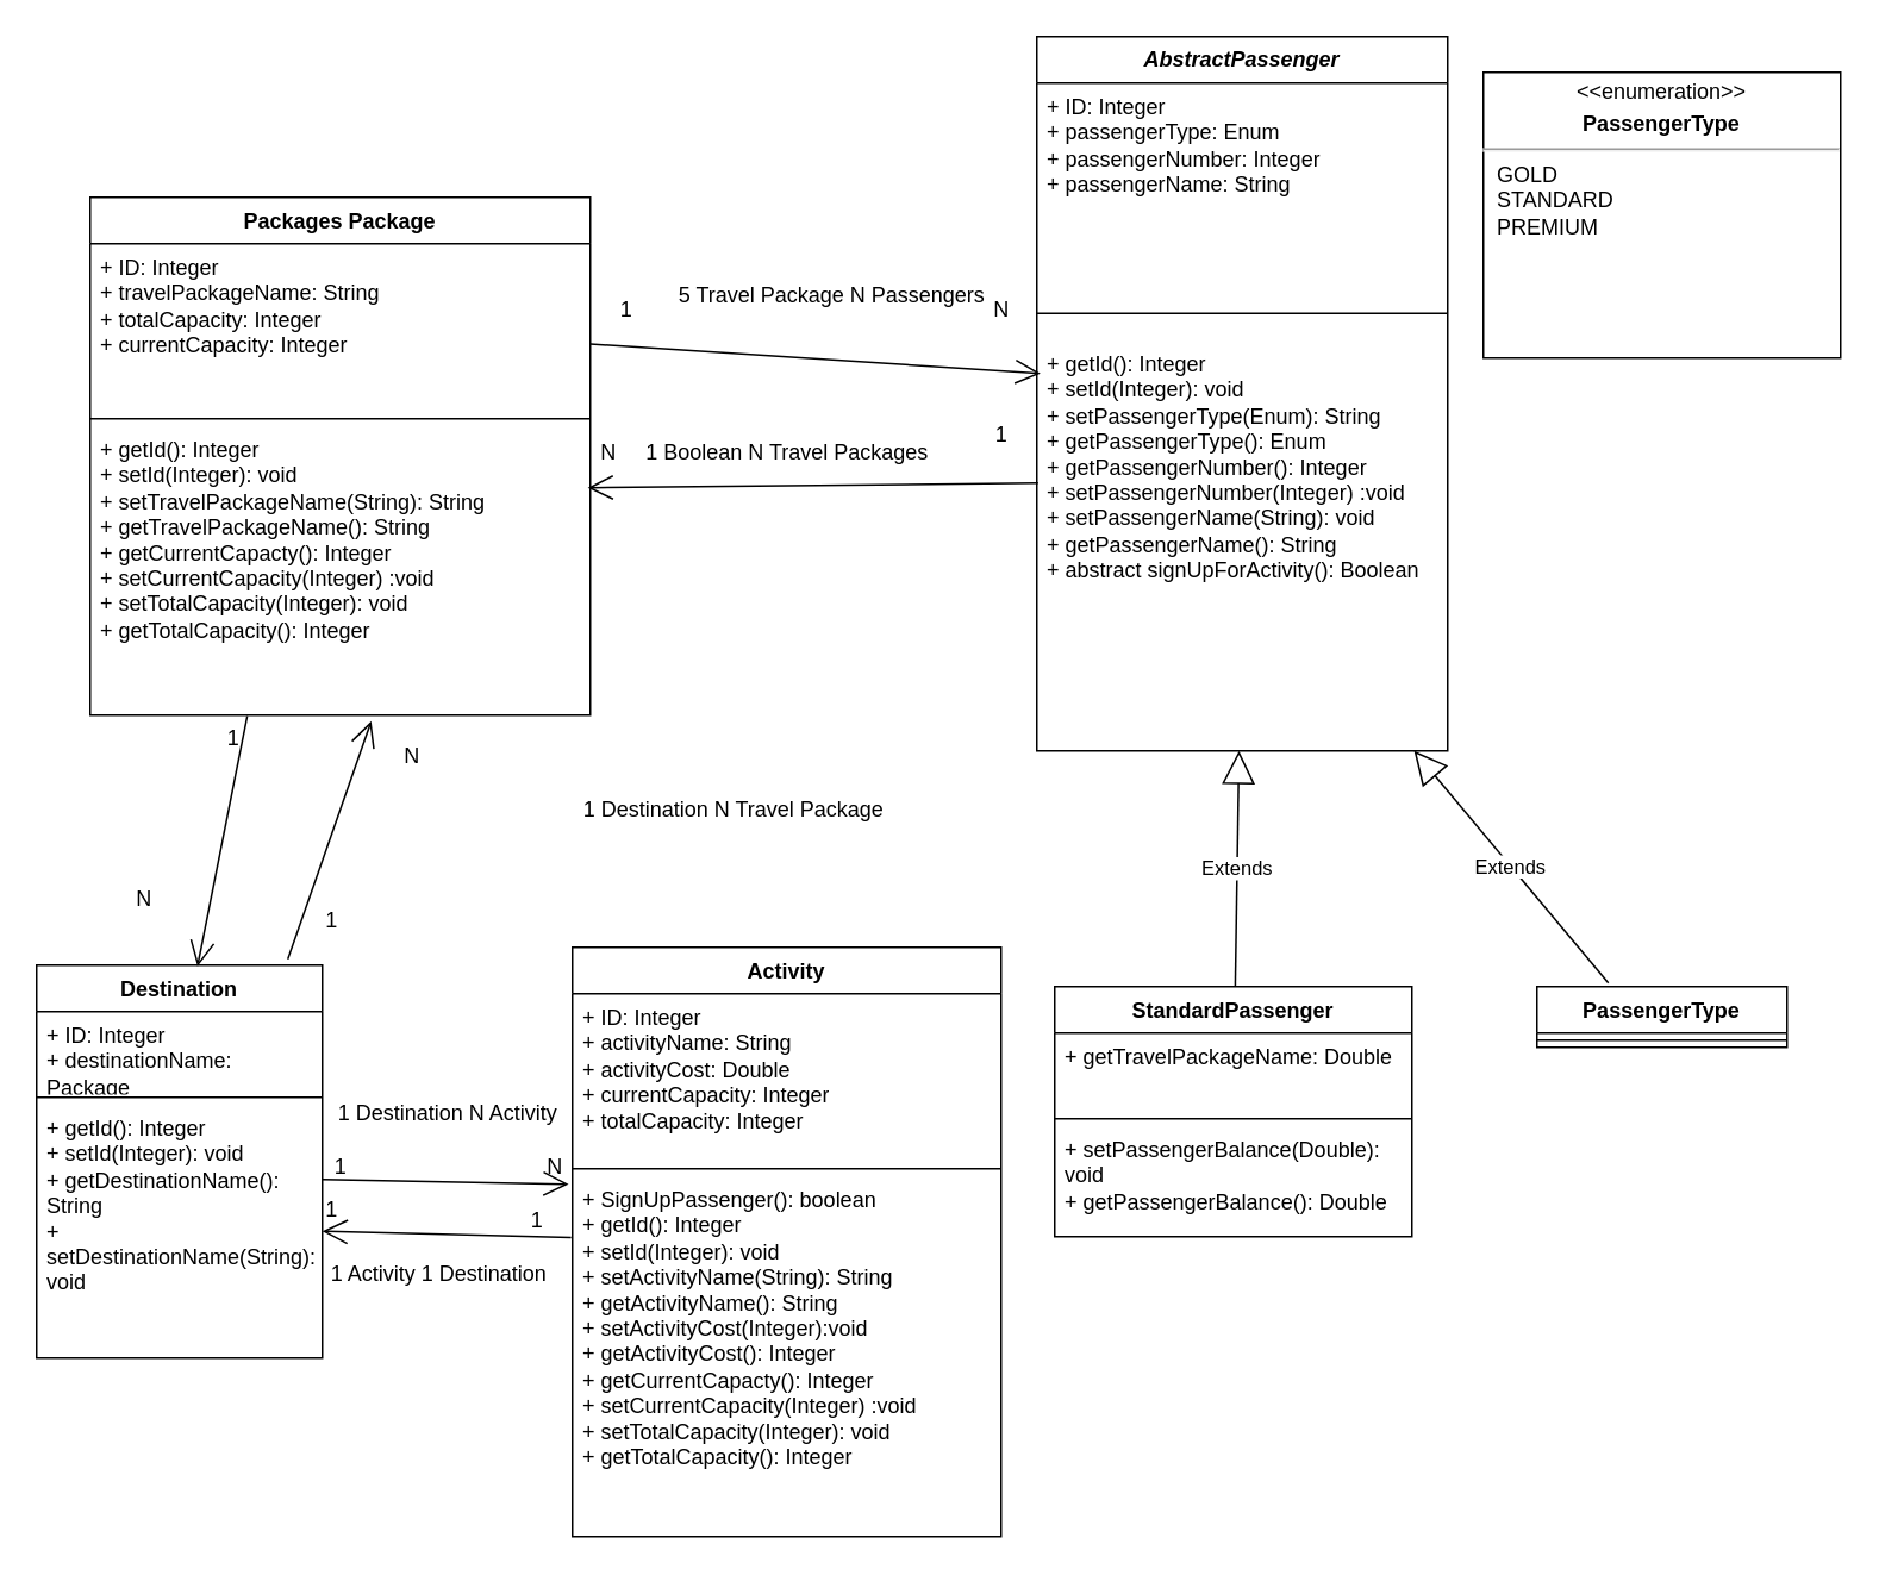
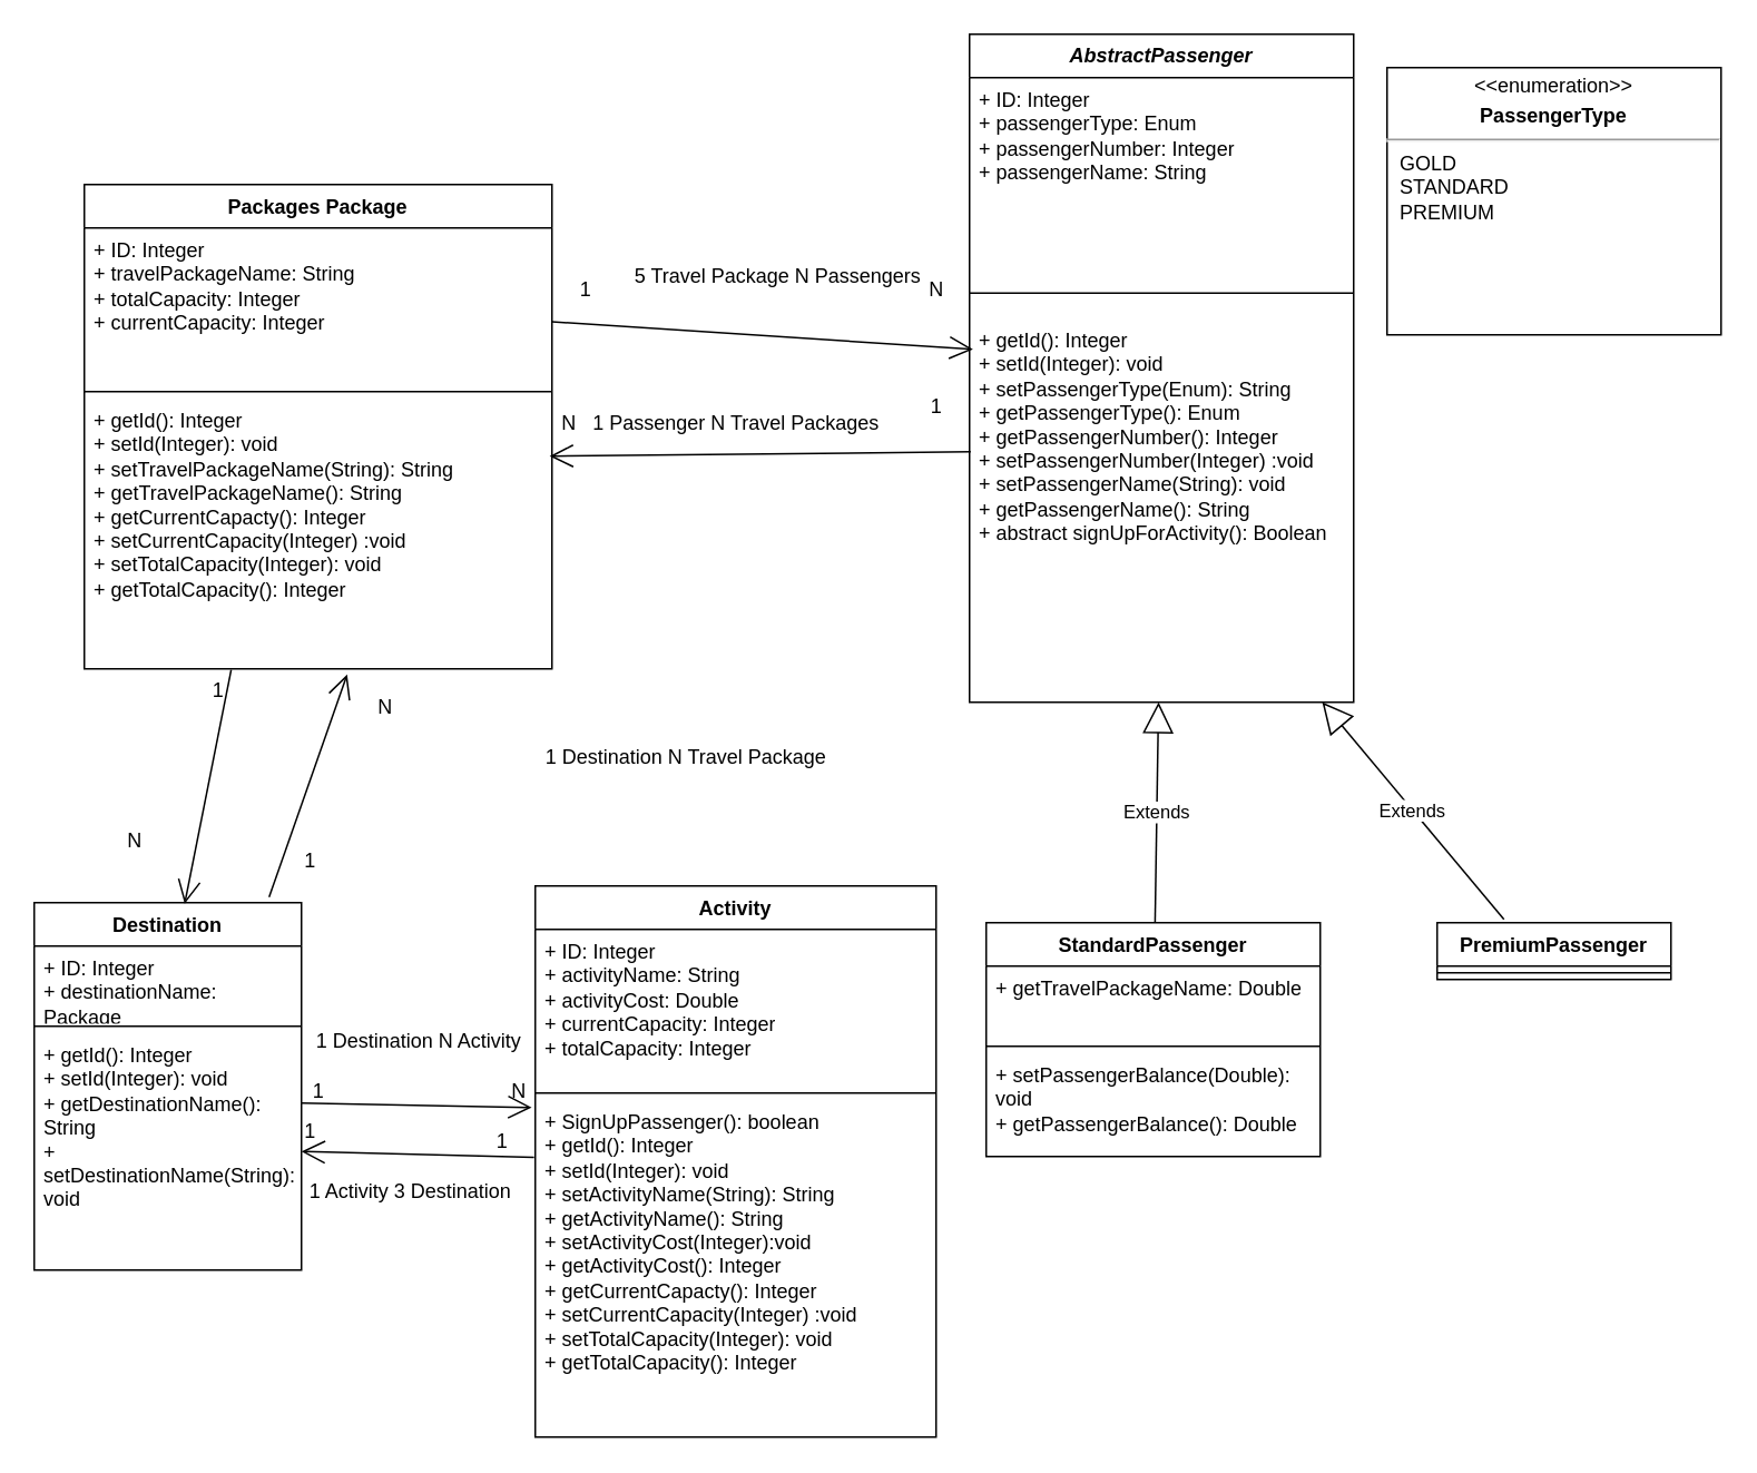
  <mxCell id="0" />
  <mxCell id="1" parent="0" />
  <mxCell id="2" value="Packages Package" style="swimlane;fontStyle=1;align=center;verticalAlign=top;childLayout=stackLayout;horizontal=1;startSize=26;horizontalStack=0;resizeParent=1;resizeParentMax=0;resizeLast=0;collapsible=1;marginBottom=0;whiteSpace=wrap;html=1;" vertex="1" parent="1"><mxGeometry x="50" y="110" width="280" height="290" as="geometry" /></mxCell>
  <mxCell id="3" value="&lt;div&gt;+ ID: Integer&lt;/div&gt;&lt;div&gt;+ travelPackageName: String&lt;/div&gt;&lt;div&gt;+ totalCapacity: Integer&lt;/div&gt;&lt;div&gt;+ currentCapacity: Integer&lt;/div&gt;&lt;div&gt;&lt;br&gt;&lt;/div&gt;" style="text;strokeColor=none;fillColor=none;align=left;verticalAlign=top;spacingLeft=4;spacingRight=4;overflow=hidden;rotatable=0;points=[[0,0.5],[1,0.5]];portConstraint=eastwest;whiteSpace=wrap;html=1;" vertex="1" parent="2"><mxGeometry y="26" width="280" height="94" as="geometry" /></mxCell>
  <mxCell id="4" value="" style="line;strokeWidth=1;fillColor=none;align=left;verticalAlign=middle;spacingTop=-1;spacingLeft=3;spacingRight=3;rotatable=0;labelPosition=right;points=[];portConstraint=eastwest;strokeColor=inherit;" vertex="1" parent="2"><mxGeometry y="120" width="280" height="8" as="geometry" /></mxCell>
  <mxCell id="5" value="&lt;div&gt;+ getId(): Integer&lt;/div&gt;&lt;div&gt;+ setId(Integer): void&lt;/div&gt;&lt;div&gt;+ setTravelPackageName(String): String&lt;/div&gt;&lt;div&gt;+ getTravelPackageName(): String&lt;/div&gt;&lt;div&gt;+ getCurrentCapacty(): Integer &lt;br&gt;&lt;/div&gt;&lt;div&gt;+ setCurrentCapacity(Integer) :void&lt;/div&gt;&lt;div&gt;+ setTotalCapacity(Integer): void&lt;/div&gt;+ getTotalCapacity(): Integer " style="text;strokeColor=none;fillColor=none;align=left;verticalAlign=top;spacingLeft=4;spacingRight=4;overflow=hidden;rotatable=0;points=[[0,0.5],[1,0.5]];portConstraint=eastwest;whiteSpace=wrap;html=1;" vertex="1" parent="2"><mxGeometry y="128" width="280" height="162" as="geometry" /></mxCell>
  <mxCell id="6" value="StandardPassenger" style="swimlane;fontStyle=1;align=center;verticalAlign=top;childLayout=stackLayout;horizontal=1;startSize=26;horizontalStack=0;resizeParent=1;resizeParentMax=0;resizeLast=0;collapsible=1;marginBottom=0;whiteSpace=wrap;html=1;" vertex="1" parent="1"><mxGeometry x="590" y="552" width="200" height="140" as="geometry" /></mxCell>
  <mxCell id="7" value="+ getTravelPackageName: Double" style="text;strokeColor=none;fillColor=none;align=left;verticalAlign=top;spacingLeft=4;spacingRight=4;overflow=hidden;rotatable=0;points=[[0,0.5],[1,0.5]];portConstraint=eastwest;whiteSpace=wrap;html=1;" vertex="1" parent="6"><mxGeometry y="26" width="200" height="44" as="geometry" /></mxCell>
  <mxCell id="8" value="" style="line;strokeWidth=1;fillColor=none;align=left;verticalAlign=middle;spacingTop=-1;spacingLeft=3;spacingRight=3;rotatable=0;labelPosition=right;points=[];portConstraint=eastwest;strokeColor=inherit;" vertex="1" parent="6"><mxGeometry y="70" width="200" height="8" as="geometry" /></mxCell>
  <mxCell id="9" value="&lt;div&gt;+ setPassengerBalance(Double): void&lt;/div&gt;&lt;div&gt;+ getPassengerBalance(): Double&lt;br&gt;&lt;/div&gt;" style="text;strokeColor=none;fillColor=none;align=left;verticalAlign=top;spacingLeft=4;spacingRight=4;overflow=hidden;rotatable=0;points=[[0,0.5],[1,0.5]];portConstraint=eastwest;whiteSpace=wrap;html=1;" vertex="1" parent="6"><mxGeometry y="78" width="200" height="62" as="geometry" /></mxCell>
  <mxCell id="10" value="Destination" style="swimlane;fontStyle=1;align=center;verticalAlign=top;childLayout=stackLayout;horizontal=1;startSize=26;horizontalStack=0;resizeParent=1;resizeParentMax=0;resizeLast=0;collapsible=1;marginBottom=0;whiteSpace=wrap;html=1;" vertex="1" parent="1"><mxGeometry x="20" y="540" width="160" height="220" as="geometry" /></mxCell>
  <mxCell id="11" value="&lt;div&gt;+ ID: Integer&lt;/div&gt;&lt;div&gt;+ destinationName: Package&lt;/div&gt;" style="text;strokeColor=none;fillColor=none;align=left;verticalAlign=top;spacingLeft=4;spacingRight=4;overflow=hidden;rotatable=0;points=[[0,0.5],[1,0.5]];portConstraint=eastwest;whiteSpace=wrap;html=1;" vertex="1" parent="10"><mxGeometry y="26" width="160" height="44" as="geometry" /></mxCell>
  <mxCell id="12" value="" style="line;strokeWidth=1;fillColor=none;align=left;verticalAlign=middle;spacingTop=-1;spacingLeft=3;spacingRight=3;rotatable=0;labelPosition=right;points=[];portConstraint=eastwest;strokeColor=inherit;" vertex="1" parent="10"><mxGeometry y="70" width="160" height="8" as="geometry" /></mxCell>
  <mxCell id="13" value="&lt;div&gt;+ getId(): Integer&lt;/div&gt;&lt;div&gt;+ setId(Integer): void&lt;/div&gt;&lt;div&gt;+ getDestinationName(): String&lt;/div&gt;&lt;div&gt;+ setDestinationName(String): void&lt;br&gt;&lt;/div&gt;" style="text;strokeColor=none;fillColor=none;align=left;verticalAlign=top;spacingLeft=4;spacingRight=4;overflow=hidden;rotatable=0;points=[[0,0.5],[1,0.5]];portConstraint=eastwest;whiteSpace=wrap;html=1;" vertex="1" parent="10"><mxGeometry y="78" width="160" height="142" as="geometry" /></mxCell>
  <mxCell id="14" value="Activity" style="swimlane;fontStyle=1;align=center;verticalAlign=top;childLayout=stackLayout;horizontal=1;startSize=26;horizontalStack=0;resizeParent=1;resizeParentMax=0;resizeLast=0;collapsible=1;marginBottom=0;whiteSpace=wrap;html=1;" vertex="1" parent="1"><mxGeometry x="320" y="530" width="240" height="330" as="geometry" /></mxCell>
  <mxCell id="15" value="&lt;div&gt;+ ID: Integer&lt;/div&gt;&lt;div&gt;+ activityName: String&lt;/div&gt;&lt;div&gt;+ activityCost: Double&lt;/div&gt;&lt;div&gt;+ currentCapacity: Integer&lt;/div&gt;&lt;div&gt;+ totalCapacity: Integer&lt;br&gt;&lt;/div&gt;" style="text;strokeColor=none;fillColor=none;align=left;verticalAlign=top;spacingLeft=4;spacingRight=4;overflow=hidden;rotatable=0;points=[[0,0.5],[1,0.5]];portConstraint=eastwest;whiteSpace=wrap;html=1;" vertex="1" parent="14"><mxGeometry y="26" width="240" height="94" as="geometry" /></mxCell>
  <mxCell id="16" value="" style="line;strokeWidth=1;fillColor=none;align=left;verticalAlign=middle;spacingTop=-1;spacingLeft=3;spacingRight=3;rotatable=0;labelPosition=right;points=[];portConstraint=eastwest;strokeColor=inherit;" vertex="1" parent="14"><mxGeometry y="120" width="240" height="8" as="geometry" /></mxCell>
  <mxCell id="17" value="&lt;div&gt;+ SignUpPassenger(): boolean&lt;/div&gt;&lt;div&gt;+ getId(): Integer&lt;/div&gt;&lt;div&gt;+ setId(Integer): void&lt;/div&gt;&lt;div&gt;+ setActivityName(String): String&lt;/div&gt;&lt;div&gt;+ getActivityName(): String&lt;/div&gt;&lt;div&gt;+ setActivityCost(Integer):void&lt;/div&gt;&lt;div&gt;+ getActivityCost(): Integer&lt;/div&gt;&lt;div&gt;+ getCurrentCapacty(): Integer &lt;br&gt;&lt;/div&gt;&lt;div&gt;+ setCurrentCapacity(Integer) :void&lt;/div&gt;&lt;div&gt;+ setTotalCapacity(Integer): void&lt;/div&gt;&lt;div&gt;+ getTotalCapacity(): Integer &lt;br&gt;&lt;/div&gt;" style="text;strokeColor=none;fillColor=none;align=left;verticalAlign=top;spacingLeft=4;spacingRight=4;overflow=hidden;rotatable=0;points=[[0,0.5],[1,0.5]];portConstraint=eastwest;whiteSpace=wrap;html=1;" vertex="1" parent="14"><mxGeometry y="128" width="240" height="202" as="geometry" /></mxCell>
  <mxCell id="18" value="&lt;i&gt;&lt;b&gt;AbstractPassenger&lt;/b&gt;&lt;/i&gt;" style="swimlane;fontStyle=0;childLayout=stackLayout;horizontal=1;startSize=26;fillColor=none;horizontalStack=0;resizeParent=1;resizeParentMax=0;resizeLast=0;collapsible=1;marginBottom=0;whiteSpace=wrap;html=1;" vertex="1" parent="1"><mxGeometry x="580" y="20" width="230" height="400" as="geometry" /></mxCell>
  <mxCell id="19" value="&lt;div&gt;+ ID: Integer&lt;/div&gt;&lt;div&gt;+ passengerType: Enum&lt;/div&gt;&lt;div&gt;+ passengerNumber: Integer&lt;/div&gt;&lt;div&gt;+ passengerName: String&lt;/div&gt;&lt;div&gt;&lt;br&gt;&lt;br&gt;&lt;/div&gt;" style="text;strokeColor=none;fillColor=none;align=left;verticalAlign=top;spacingLeft=4;spacingRight=4;overflow=hidden;rotatable=0;points=[[0,0.5],[1,0.5]];portConstraint=eastwest;whiteSpace=wrap;html=1;" vertex="1" parent="18"><mxGeometry y="26" width="230" height="114" as="geometry" /></mxCell>
  <mxCell id="20" value="" style="line;strokeWidth=1;fillColor=none;align=left;verticalAlign=middle;spacingTop=-1;spacingLeft=3;spacingRight=3;rotatable=0;labelPosition=right;points=[];portConstraint=eastwest;strokeColor=inherit;" vertex="1" parent="18"><mxGeometry y="140" width="230" height="30" as="geometry" /></mxCell>
  <mxCell id="21" value="&lt;div&gt;+ getId(): Integer&lt;/div&gt;&lt;div&gt;+ setId(Integer): void&lt;/div&gt;&lt;div&gt;+ setPassengerType(Enum): String&lt;/div&gt;&lt;div&gt;+ getPassengerType(): Enum&lt;/div&gt;&lt;div&gt;+ getPassengerNumber(): Integer &lt;br&gt;&lt;/div&gt;&lt;div&gt;+ setPassengerNumber(Integer) :void&lt;/div&gt;&lt;div&gt;+ setPassengerName(String): void&lt;/div&gt;&lt;div&gt;+ getPassengerName(): String&lt;/div&gt;&lt;div&gt;+ abstract signUpForActivity(): Boolean&lt;br&gt; &lt;/div&gt;" style="text;strokeColor=none;fillColor=none;align=left;verticalAlign=top;spacingLeft=4;spacingRight=4;overflow=hidden;rotatable=0;points=[[0,0.5],[1,0.5]];portConstraint=eastwest;whiteSpace=wrap;html=1;" vertex="1" parent="18"><mxGeometry y="170" width="230" height="230" as="geometry" /></mxCell>
  <mxCell id="22" value="&lt;p style=&quot;margin:0px;margin-top:4px;text-align:center;&quot;&gt;&amp;lt;&amp;lt;enumeration&amp;gt;&amp;gt;&lt;/p&gt;&lt;p style=&quot;margin:0px;margin-top:4px;text-align:center;&quot;&gt;&lt;b&gt;PassengerType&lt;/b&gt;&lt;br&gt;&lt;/p&gt;&lt;hr&gt;&lt;p style=&quot;margin:0px;margin-left:8px;text-align:left;&quot;&gt;GOLD&lt;br&gt;STANDARD&lt;br&gt;PREMIUM&lt;br&gt;&lt;/p&gt;" style="shape=rect;html=1;overflow=fill;whiteSpace=wrap;" vertex="1" parent="1"><mxGeometry x="830" y="40" width="200" height="160" as="geometry" /></mxCell>
- <mxCell id="23" value="PassengerType" style="swimlane;fontStyle=1;align=center;verticalAlign=top;childLayout=stackLayout;horizontal=1;startSize=26;horizontalStack=0;resizeParent=1;resizeParentMax=0;resizeLast=0;collapsible=1;marginBottom=0;whiteSpace=wrap;html=1;" vertex="1" parent="1"><mxGeometry x="860" y="552" width="140" height="34" as="geometry" /></mxCell>
+ <mxCell id="23" value="PremiumPassenger" style="swimlane;fontStyle=1;align=center;verticalAlign=top;childLayout=stackLayout;horizontal=1;startSize=26;horizontalStack=0;resizeParent=1;resizeParentMax=0;resizeLast=0;collapsible=1;marginBottom=0;whiteSpace=wrap;html=1;" vertex="1" parent="1"><mxGeometry x="860" y="552" width="140" height="34" as="geometry" /></mxCell>
  <mxCell id="24" value="" style="line;strokeWidth=1;fillColor=none;align=left;verticalAlign=middle;spacingTop=-1;spacingLeft=3;spacingRight=3;rotatable=0;labelPosition=right;points=[];portConstraint=eastwest;strokeColor=inherit;" vertex="1" parent="23"><mxGeometry y="26" width="140" height="8" as="geometry" /></mxCell>
  <mxCell id="25" value="Extends" style="endArrow=block;endSize=16;endFill=0;html=1;rounded=0;" edge="1" parent="23" target="21"><mxGeometry width="160" relative="1" as="geometry"><mxPoint x="40" y="-2" as="sourcePoint" /><mxPoint x="200" y="-2" as="targetPoint" /></mxGeometry></mxCell>
  <mxCell id="26" value="Extends" style="endArrow=block;endSize=16;endFill=0;html=1;rounded=0;" edge="1" parent="1" source="6" target="21"><mxGeometry width="160" relative="1" as="geometry"><mxPoint x="680" y="550" as="sourcePoint" /><mxPoint x="676" y="430" as="targetPoint" /></mxGeometry></mxCell>
  <mxCell id="27" value="" style="endArrow=open;endFill=1;endSize=12;html=1;rounded=0;entryX=-0.009;entryY=0.023;entryDx=0;entryDy=0;entryPerimeter=0;" edge="1" parent="1" target="17"><mxGeometry width="160" relative="1" as="geometry"><mxPoint x="180" y="660" as="sourcePoint" /><mxPoint x="290" y="660" as="targetPoint" /></mxGeometry></mxCell>
  <mxCell id="28" value="1" style="text;html=1;align=center;verticalAlign=middle;resizable=0;points=[];autosize=1;strokeColor=none;fillColor=none;" vertex="1" parent="1"><mxGeometry x="175" y="638" width="30" height="30" as="geometry" /></mxCell>
  <mxCell id="29" value="N" style="text;html=1;align=center;verticalAlign=middle;resizable=0;points=[];autosize=1;strokeColor=none;fillColor=none;" vertex="1" parent="1"><mxGeometry x="295" y="638" width="30" height="30" as="geometry" /></mxCell>
  <mxCell id="30" value="" style="endArrow=open;endFill=1;endSize=12;html=1;rounded=0;entryX=1;entryY=0.5;entryDx=0;entryDy=0;exitX=-0.003;exitY=0.171;exitDx=0;exitDy=0;exitPerimeter=0;" edge="1" parent="1" source="17" target="13"><mxGeometry width="160" relative="1" as="geometry"><mxPoint x="200" y="690" as="sourcePoint" /><mxPoint x="360" y="690" as="targetPoint" /></mxGeometry></mxCell>
  <mxCell id="31" value="1" style="text;html=1;align=center;verticalAlign=middle;resizable=0;points=[];autosize=1;strokeColor=none;fillColor=none;" vertex="1" parent="1"><mxGeometry x="170" y="662" width="30" height="30" as="geometry" /></mxCell>
  <mxCell id="32" value="1" style="text;html=1;align=center;verticalAlign=middle;resizable=0;points=[];autosize=1;strokeColor=none;fillColor=none;" vertex="1" parent="1"><mxGeometry x="285" y="668" width="30" height="30" as="geometry" /></mxCell>
  <mxCell id="33" value="1 Destination N Activity" style="text;html=1;align=center;verticalAlign=middle;resizable=0;points=[];autosize=1;strokeColor=none;fillColor=none;" vertex="1" parent="1"><mxGeometry x="175" y="608" width="150" height="30" as="geometry" /></mxCell>
- <mxCell id="34" value="1 Activity 1 Destination" style="text;html=1;align=center;verticalAlign=middle;resizable=0;points=[];autosize=1;strokeColor=none;fillColor=none;" vertex="1" parent="1"><mxGeometry x="175" y="698" width="140" height="30" as="geometry" /></mxCell>
+ <mxCell id="34" value="1 Activity 3 Destination" style="text;html=1;align=center;verticalAlign=middle;resizable=0;points=[];autosize=1;strokeColor=none;fillColor=none;" vertex="1" parent="1"><mxGeometry x="175" y="698" width="140" height="30" as="geometry" /></mxCell>
  <mxCell id="35" value="" style="endArrow=open;endFill=1;endSize=12;html=1;rounded=0;entryX=0.009;entryY=0.081;entryDx=0;entryDy=0;entryPerimeter=0;" edge="1" parent="1" source="3" target="21"><mxGeometry width="160" relative="1" as="geometry"><mxPoint x="330" y="210" as="sourcePoint" /><mxPoint x="490" y="210" as="targetPoint" /></mxGeometry></mxCell>
  <mxCell id="36" value="1" style="text;html=1;align=center;verticalAlign=middle;resizable=0;points=[];autosize=1;strokeColor=none;fillColor=none;" vertex="1" parent="1"><mxGeometry x="335" y="158" width="30" height="30" as="geometry" /></mxCell>
  <mxCell id="37" value="N" style="text;html=1;align=center;verticalAlign=middle;resizable=0;points=[];autosize=1;strokeColor=none;fillColor=none;" vertex="1" parent="1"><mxGeometry x="545" y="158" width="30" height="30" as="geometry" /></mxCell>
  <mxCell id="38" value="" style="endArrow=open;endFill=1;endSize=12;html=1;rounded=0;entryX=0.995;entryY=0.214;entryDx=0;entryDy=0;entryPerimeter=0;exitX=0.003;exitY=0.348;exitDx=0;exitDy=0;exitPerimeter=0;" edge="1" parent="1" source="21" target="5"><mxGeometry width="160" relative="1" as="geometry"><mxPoint x="400" y="290" as="sourcePoint" /><mxPoint x="560" y="290" as="targetPoint" /></mxGeometry></mxCell>
  <mxCell id="39" value="N" style="text;html=1;align=center;verticalAlign=middle;resizable=0;points=[];autosize=1;strokeColor=none;fillColor=none;" vertex="1" parent="1"><mxGeometry x="325" y="238" width="30" height="30" as="geometry" /></mxCell>
  <mxCell id="40" value="1" style="text;html=1;align=center;verticalAlign=middle;resizable=0;points=[];autosize=1;strokeColor=none;fillColor=none;" vertex="1" parent="1"><mxGeometry x="545" y="228" width="30" height="30" as="geometry" /></mxCell>
  <mxCell id="41" value="5 Travel Package N Passengers" style="text;html=1;align=center;verticalAlign=middle;resizable=0;points=[];autosize=1;strokeColor=none;fillColor=none;" vertex="1" parent="1"><mxGeometry x="370" y="150" width="190" height="30" as="geometry" /></mxCell>
- <mxCell id="42" value="1 Boolean N Travel Packages" style="text;html=1;align=center;verticalAlign=middle;resizable=0;points=[];autosize=1;strokeColor=none;fillColor=none;" vertex="1" parent="1"><mxGeometry x="345" y="238" width="190" height="30" as="geometry" /></mxCell>
+ <mxCell id="42" value="1 Passenger N Travel Packages" style="text;html=1;align=center;verticalAlign=middle;resizable=0;points=[];autosize=1;strokeColor=none;fillColor=none;" vertex="1" parent="1"><mxGeometry x="345" y="238" width="190" height="30" as="geometry" /></mxCell>
  <mxCell id="43" value="" style="endArrow=open;endFill=1;endSize=12;html=1;rounded=0;exitX=0.314;exitY=1.004;exitDx=0;exitDy=0;exitPerimeter=0;entryX=0.563;entryY=0.003;entryDx=0;entryDy=0;entryPerimeter=0;" edge="1" parent="1" source="5" target="10"><mxGeometry width="160" relative="1" as="geometry"><mxPoint x="120" y="440" as="sourcePoint" /><mxPoint x="280" y="440" as="targetPoint" /></mxGeometry></mxCell>
  <mxCell id="44" value="" style="endArrow=open;endFill=1;endSize=12;html=1;rounded=0;entryX=0.562;entryY=1.021;entryDx=0;entryDy=0;entryPerimeter=0;exitX=0.879;exitY=-0.015;exitDx=0;exitDy=0;exitPerimeter=0;" edge="1" parent="1" source="10" target="5"><mxGeometry width="160" relative="1" as="geometry"><mxPoint x="170" y="490" as="sourcePoint" /><mxPoint x="330" y="490" as="targetPoint" /></mxGeometry></mxCell>
  <mxCell id="45" value="1" style="text;html=1;align=center;verticalAlign=middle;resizable=0;points=[];autosize=1;strokeColor=none;fillColor=none;" vertex="1" parent="1"><mxGeometry x="115" y="398" width="30" height="30" as="geometry" /></mxCell>
  <mxCell id="46" value="N" style="text;html=1;align=center;verticalAlign=middle;resizable=0;points=[];autosize=1;strokeColor=none;fillColor=none;" vertex="1" parent="1"><mxGeometry x="65" y="488" width="30" height="30" as="geometry" /></mxCell>
  <mxCell id="47" value="1" style="text;html=1;align=center;verticalAlign=middle;resizable=0;points=[];autosize=1;strokeColor=none;fillColor=none;" vertex="1" parent="1"><mxGeometry x="170" y="500" width="30" height="30" as="geometry" /></mxCell>
  <mxCell id="48" value="N" style="text;html=1;align=center;verticalAlign=middle;resizable=0;points=[];autosize=1;strokeColor=none;fillColor=none;" vertex="1" parent="1"><mxGeometry x="215" y="408" width="30" height="30" as="geometry" /></mxCell>
  <mxCell id="49" value="1 Destination N Travel Package " style="text;html=1;align=center;verticalAlign=middle;resizable=0;points=[];autosize=1;strokeColor=none;fillColor=none;" vertex="1" parent="1"><mxGeometry x="315" y="438" width="190" height="30" as="geometry" /></mxCell>
